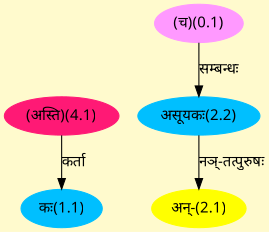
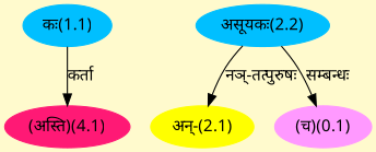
  digraph {
    bgcolor=lemonchiffon1
    compound=true
    fontname="Noto Sans"
    rankdir=BT
    node [color="#00BFFF" fontname="Noto Sans" style=filled]
    edge [dir=back fontname="Noto Sans"]
    n1 [label="कः(1.1)"]
    n2 [color="#FF1975" label="(अस्ति)(4.1)"]
    n3 [color="#FFFF00" label="अन्-(2.1)"]
    n4 [label="असूयकः(2.2)"]
    n5 [color="#FF99FF" label="(च)(0.1)"]
-   n1 -> n2 [label="कर्ता"]
+   n2 -> n1 [label="कर्ता"]
    n3 -> n4 [label="नञ्-तत्पुरुषः"]
-   n4 -> n5 [label="सम्बन्धः"]
+   n5 -> n4 [label="सम्बन्धः"]
  }
